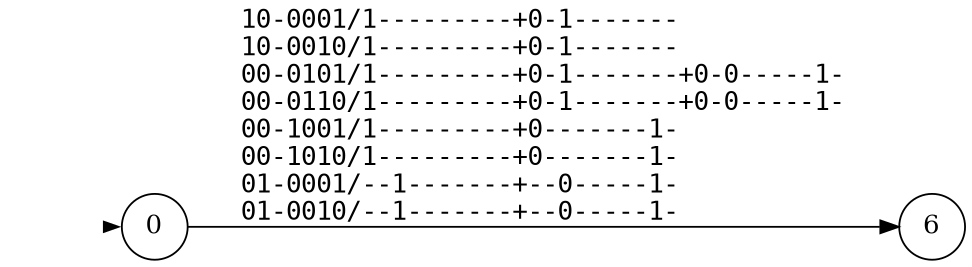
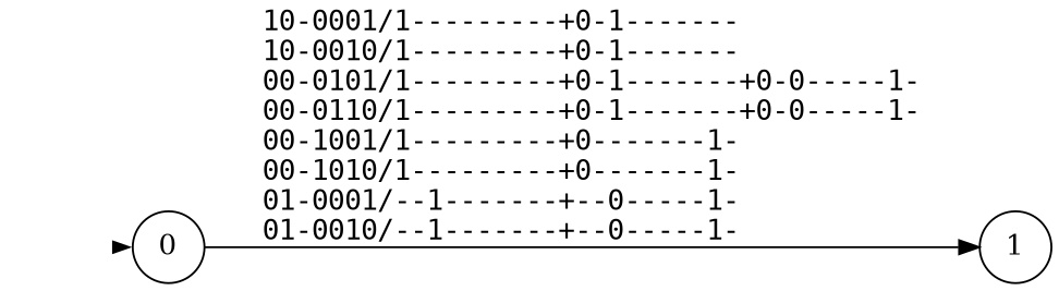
  digraph {
    nodesep=0.2
    rankdir=LR
    ranksep=0.8
    node [shape=circle]
    edge [fontname=mono]
    init [shape=point style=invis]
    n2 [label=0]
-   n3 [label=6]
+   n3 [label=1]
    init -> n2 [penwidth=0]
    n2 -> n3 [label="10-0001/1---------+0-1-------\l10-0010/1---------+0-1-------\l00-0101/1---------+0-1-------+0-0-----1-\l00-0110/1---------+0-1-------+0-0-----1-\l00-1001/1---------+0-------1-\l00-1010/1---------+0-------1-\l01-0001/--1-------+--0-----1-\l01-0010/--1-------+--0-----1-\l"]
  }
